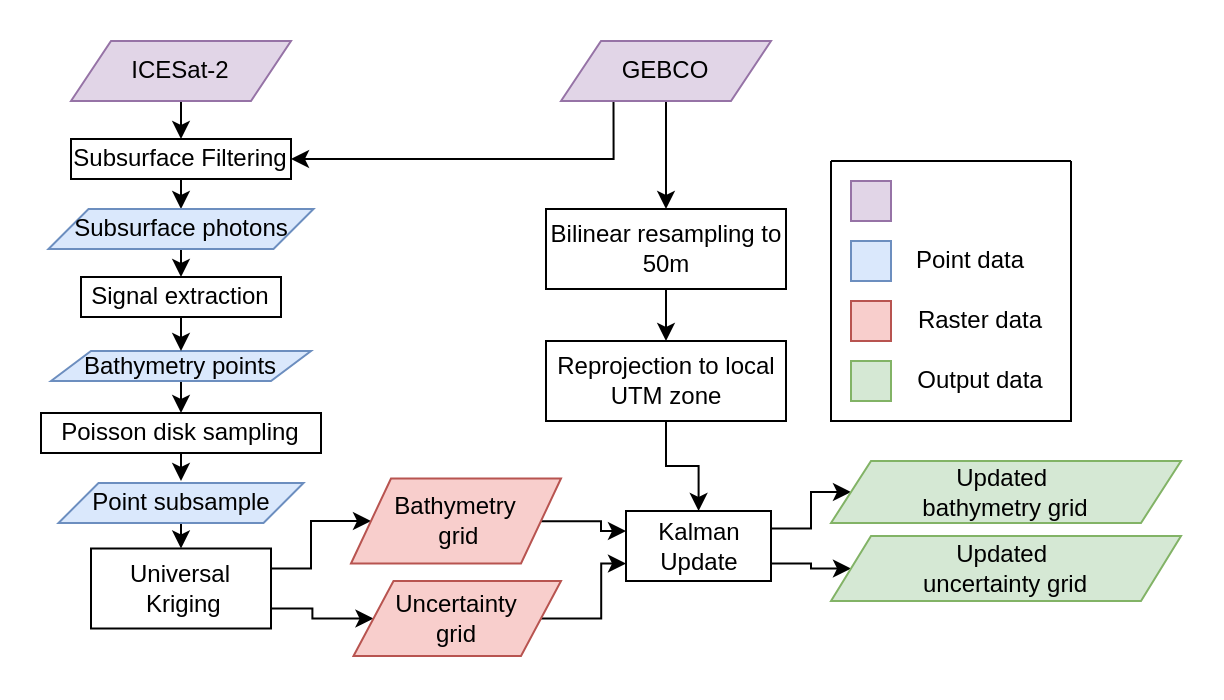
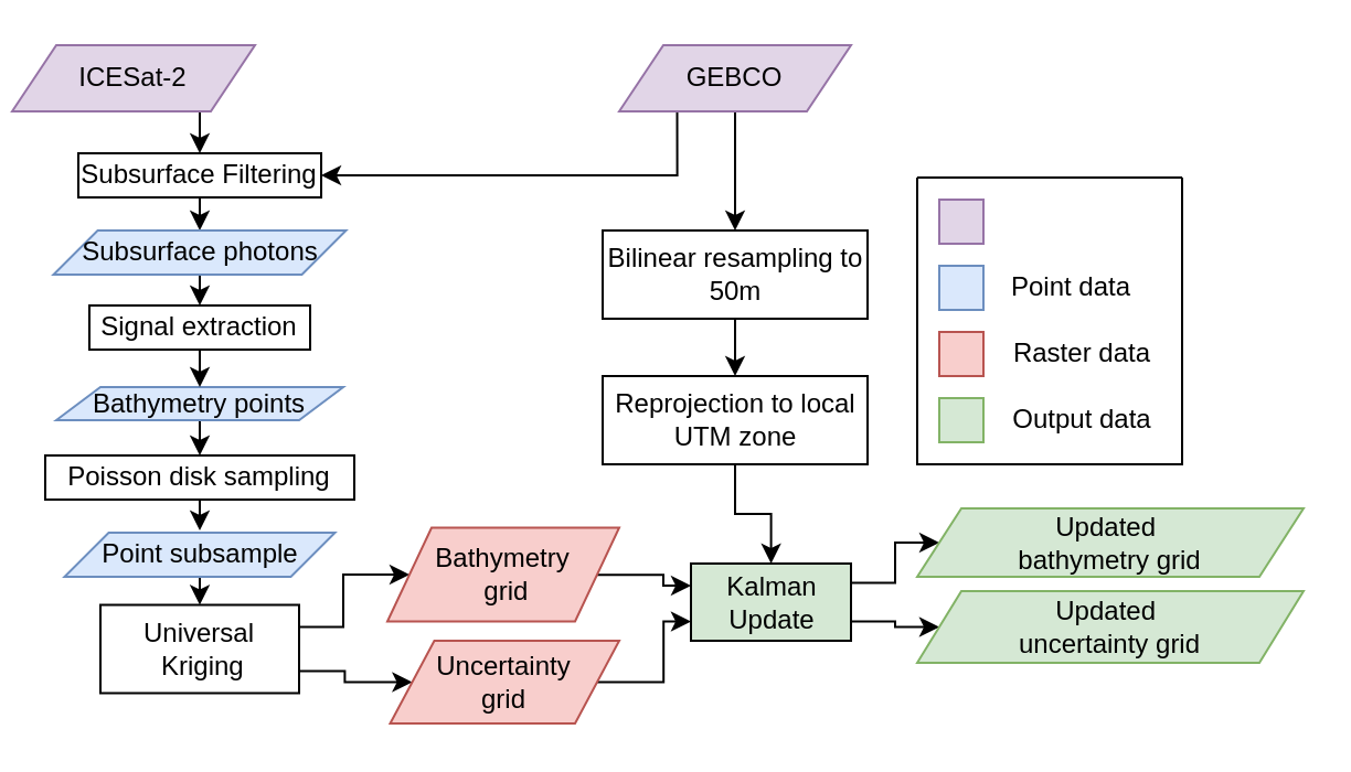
  <mxCell id="0" />
  <mxCell id="1" parent="0" />
  <mxCell id="2" value="" style="edgeStyle=orthogonalEdgeStyle;rounded=0;orthogonalLoop=1;jettySize=auto;html=1;" parent="1" source="4" target="19" edge="1"><mxGeometry relative="1" as="geometry" /></mxCell>
  <mxCell id="3" style="edgeStyle=orthogonalEdgeStyle;rounded=0;orthogonalLoop=1;jettySize=auto;html=1;exitX=0.25;exitY=1;exitDx=0;exitDy=0;entryX=1;entryY=0.5;entryDx=0;entryDy=0;" parent="1" source="4" target="10" edge="1"><mxGeometry relative="1" as="geometry" /></mxCell>
  <mxCell id="4" value="&lt;div&gt;GEBCO&lt;/div&gt;" style="shape=parallelogram;perimeter=parallelogramPerimeter;whiteSpace=wrap;html=1;fixedSize=1;fillColor=#e1d5e7;strokeColor=#9673a6;" parent="1" vertex="1"><mxGeometry x="280" y="20" width="105" height="30" as="geometry" /></mxCell>
  <mxCell id="5" style="edgeStyle=orthogonalEdgeStyle;rounded=0;orthogonalLoop=1;jettySize=auto;html=1;exitX=0.5;exitY=1;exitDx=0;exitDy=0;entryX=0.5;entryY=0;entryDx=0;entryDy=0;" edge="1" parent="1" source="6" target="10"><mxGeometry relative="1" as="geometry" /></mxCell>
- <mxCell id="6" value="ICESat-2" style="shape=parallelogram;perimeter=parallelogramPerimeter;whiteSpace=wrap;html=1;fixedSize=1;fillColor=#e1d5e7;strokeColor=#9673a6;" parent="1" vertex="1"><mxGeometry x="35" y="20" width="110" height="30" as="geometry" /></mxCell>
+ <mxCell id="6" value="ICESat-2" style="shape=parallelogram;perimeter=parallelogramPerimeter;whiteSpace=wrap;html=1;fixedSize=1;fillColor=#e1d5e7;strokeColor=#9673a6;" parent="1" vertex="1"><mxGeometry x="5" y="20" width="110" height="30" as="geometry" /></mxCell>
  <mxCell id="7" style="edgeStyle=orthogonalEdgeStyle;rounded=0;orthogonalLoop=1;jettySize=auto;html=1;exitX=0.5;exitY=1;exitDx=0;exitDy=0;entryX=0.5;entryY=0;entryDx=0;entryDy=0;" edge="1" parent="1" source="8" target="30"><mxGeometry relative="1" as="geometry" /></mxCell>
  <mxCell id="8" value="&lt;div&gt;Bathymetry&amp;nbsp;&lt;span style=&quot;background-color: initial;&quot;&gt;points&lt;/span&gt;&lt;/div&gt;" style="shape=parallelogram;perimeter=parallelogramPerimeter;whiteSpace=wrap;html=1;fixedSize=1;fillColor=#dae8fc;strokeColor=#6c8ebf;" parent="1" vertex="1"><mxGeometry x="25" y="175" width="130" height="15" as="geometry" /></mxCell>
  <mxCell id="9" style="edgeStyle=orthogonalEdgeStyle;rounded=0;orthogonalLoop=1;jettySize=auto;html=1;exitX=0.5;exitY=1;exitDx=0;exitDy=0;entryX=0.5;entryY=0;entryDx=0;entryDy=0;" edge="1" parent="1" source="10" target="40"><mxGeometry relative="1" as="geometry" /></mxCell>
  <mxCell id="10" value="Subsurface Filtering" style="whiteSpace=wrap;html=1;" parent="1" vertex="1"><mxGeometry x="35" y="69" width="110" height="20" as="geometry" /></mxCell>
  <mxCell id="11" style="edgeStyle=orthogonalEdgeStyle;rounded=0;orthogonalLoop=1;jettySize=auto;html=1;exitX=0.5;exitY=1;exitDx=0;exitDy=0;entryX=0.5;entryY=0;entryDx=0;entryDy=0;" edge="1" parent="1" source="12" target="8"><mxGeometry relative="1" as="geometry" /></mxCell>
  <mxCell id="12" value="Signal extraction" style="whiteSpace=wrap;html=1;rounded=0;" parent="1" vertex="1"><mxGeometry x="40" y="138" width="100" height="20" as="geometry" /></mxCell>
  <mxCell id="13" style="edgeStyle=orthogonalEdgeStyle;rounded=0;orthogonalLoop=1;jettySize=auto;html=1;exitX=1;exitY=0.25;exitDx=0;exitDy=0;entryX=0;entryY=0.5;entryDx=0;entryDy=0;" parent="1" source="15" target="17" edge="1"><mxGeometry relative="1" as="geometry" /></mxCell>
  <mxCell id="14" style="edgeStyle=orthogonalEdgeStyle;rounded=0;orthogonalLoop=1;jettySize=auto;html=1;exitX=1;exitY=0.75;exitDx=0;exitDy=0;entryX=0;entryY=0.5;entryDx=0;entryDy=0;" parent="1" source="15" target="16" edge="1"><mxGeometry relative="1" as="geometry" /></mxCell>
- <mxCell id="15" value="&lt;div&gt;Kalman &lt;br&gt;&lt;/div&gt;&lt;div&gt;Update&lt;/div&gt;" style="rounded=0;whiteSpace=wrap;html=1;" parent="1" vertex="1"><mxGeometry x="312.5" y="255" width="72.5" height="35" as="geometry" /></mxCell>
+ <mxCell id="15" value="&lt;div&gt;Kalman &lt;br&gt;&lt;/div&gt;&lt;div&gt;Update&lt;/div&gt;" style="rounded=0;whiteSpace=wrap;html=1;fillColor=#d5e8d4;" parent="1" vertex="1"><mxGeometry x="312.5" y="255" width="72.5" height="35" as="geometry" /></mxCell>
  <mxCell id="16" value="&lt;div&gt;Updated&amp;nbsp;&lt;/div&gt;&lt;div&gt;&lt;span style=&quot;background-color: initial;&quot;&gt;uncertainty&amp;nbsp;&lt;/span&gt;&lt;span style=&quot;background-color: initial;&quot;&gt;grid&lt;/span&gt;&lt;/div&gt;" style="shape=parallelogram;perimeter=parallelogramPerimeter;whiteSpace=wrap;html=1;fixedSize=1;fillColor=#d5e8d4;strokeColor=#82b366;" parent="1" vertex="1"><mxGeometry x="415" y="267.5" width="175" height="32.5" as="geometry" /></mxCell>
  <mxCell id="17" value="Updated&amp;nbsp;&lt;br&gt;&lt;span style=&quot;background-color: initial;&quot;&gt;bathymetry&lt;/span&gt;&lt;span style=&quot;background-color: initial;&quot;&gt;&amp;nbsp;grid&lt;/span&gt;&lt;span style=&quot;background-color: initial;&quot;&gt;&lt;br&gt;&lt;/span&gt;" style="shape=parallelogram;perimeter=parallelogramPerimeter;whiteSpace=wrap;html=1;fixedSize=1;fillColor=#d5e8d4;strokeColor=#82b366;" parent="1" vertex="1"><mxGeometry x="415" y="230" width="175" height="31" as="geometry" /></mxCell>
  <mxCell id="18" value="" style="edgeStyle=orthogonalEdgeStyle;rounded=0;orthogonalLoop=1;jettySize=auto;html=1;" parent="1" source="19" target="21" edge="1"><mxGeometry relative="1" as="geometry" /></mxCell>
  <mxCell id="19" value="Bilinear resampling to 50m" style="whiteSpace=wrap;html=1;" parent="1" vertex="1"><mxGeometry x="272.5" y="104" width="120" height="40" as="geometry" /></mxCell>
  <mxCell id="20" value="" style="edgeStyle=orthogonalEdgeStyle;rounded=0;orthogonalLoop=1;jettySize=auto;html=1;" parent="1" source="21" target="15" edge="1"><mxGeometry relative="1" as="geometry" /></mxCell>
  <mxCell id="21" value="Reprojection to local UTM zone" style="whiteSpace=wrap;html=1;" parent="1" vertex="1"><mxGeometry x="272.5" y="170" width="120" height="40" as="geometry" /></mxCell>
  <mxCell id="22" style="edgeStyle=orthogonalEdgeStyle;rounded=0;orthogonalLoop=1;jettySize=auto;html=1;entryX=0;entryY=0.75;entryDx=0;entryDy=0;" parent="1" source="28" target="15" edge="1"><mxGeometry relative="1" as="geometry" /></mxCell>
  <mxCell id="23" style="edgeStyle=orthogonalEdgeStyle;rounded=0;orthogonalLoop=1;jettySize=auto;html=1;entryX=0;entryY=0.286;entryDx=0;entryDy=0;entryPerimeter=0;" parent="1" source="27" target="15" edge="1"><mxGeometry relative="1" as="geometry" /></mxCell>
  <mxCell id="24" style="edgeStyle=orthogonalEdgeStyle;rounded=0;orthogonalLoop=1;jettySize=auto;html=1;exitX=1;exitY=0.25;exitDx=0;exitDy=0;entryX=0;entryY=0.5;entryDx=0;entryDy=0;" edge="1" parent="1" source="26" target="27"><mxGeometry relative="1" as="geometry" /></mxCell>
  <mxCell id="25" style="edgeStyle=orthogonalEdgeStyle;rounded=0;orthogonalLoop=1;jettySize=auto;html=1;exitX=1;exitY=0.75;exitDx=0;exitDy=0;" edge="1" parent="1" source="26" target="28"><mxGeometry relative="1" as="geometry" /></mxCell>
  <mxCell id="26" value="&lt;div&gt;Universal&lt;/div&gt;&lt;div&gt;&amp;nbsp;Kriging&lt;/div&gt;" style="rounded=0;whiteSpace=wrap;html=1;" parent="1" vertex="1"><mxGeometry x="45" y="273.75" width="90" height="40" as="geometry" /></mxCell>
  <mxCell id="27" value="&lt;div&gt;Bathymetry&lt;/div&gt;&lt;div&gt;&amp;nbsp;grid&lt;/div&gt;" style="shape=parallelogram;perimeter=parallelogramPerimeter;whiteSpace=wrap;html=1;fixedSize=1;fillColor=#f8cecc;strokeColor=#b85450;" parent="1" vertex="1"><mxGeometry x="175" y="238.75" width="105" height="42.5" as="geometry" /></mxCell>
  <mxCell id="28" value="&lt;div&gt;Uncertainty &lt;br&gt;&lt;/div&gt;&lt;div&gt;grid&lt;/div&gt;" style="shape=parallelogram;perimeter=parallelogramPerimeter;whiteSpace=wrap;html=1;fixedSize=1;fillColor=#f8cecc;strokeColor=#b85450;" parent="1" vertex="1"><mxGeometry x="176.25" y="290" width="103.75" height="37.5" as="geometry" /></mxCell>
  <mxCell id="29" style="edgeStyle=orthogonalEdgeStyle;rounded=0;orthogonalLoop=1;jettySize=auto;html=1;exitX=0.5;exitY=1;exitDx=0;exitDy=0;" edge="1" parent="1" source="30"><mxGeometry relative="1" as="geometry"><mxPoint x="90" y="240" as="targetPoint" /></mxGeometry></mxCell>
  <mxCell id="30" value="&lt;div&gt;Poisson&amp;nbsp;&lt;span style=&quot;background-color: initial;&quot;&gt;disk sampling&lt;/span&gt;&lt;/div&gt;" style="whiteSpace=wrap;html=1;" parent="1" vertex="1"><mxGeometry x="20" y="206" width="140" height="20" as="geometry" /></mxCell>
  <mxCell id="31" value="" style="rounded=0;whiteSpace=wrap;html=1;fillColor=#e1d5e7;strokeColor=#9673a6;" parent="1" vertex="1"><mxGeometry x="425" y="90" width="20" height="20" as="geometry" /></mxCell>
  <mxCell id="32" value="" style="rounded=0;whiteSpace=wrap;html=1;fillColor=#dae8fc;strokeColor=#6c8ebf;" parent="1" vertex="1"><mxGeometry x="425" y="120" width="20" height="20" as="geometry" /></mxCell>
  <mxCell id="33" value="" style="rounded=0;whiteSpace=wrap;html=1;fillColor=#f8cecc;strokeColor=#b85450;" parent="1" vertex="1"><mxGeometry x="425" y="150" width="20" height="20" as="geometry" /></mxCell>
  <mxCell id="34" value="" style="rounded=0;whiteSpace=wrap;html=1;fillColor=#d5e8d4;strokeColor=#82b366;" parent="1" vertex="1"><mxGeometry x="425" y="180" width="20" height="20" as="geometry" /></mxCell>
  <mxCell id="35" value="Point data" style="text;html=1;strokeColor=none;fillColor=none;align=center;verticalAlign=middle;whiteSpace=wrap;rounded=0;" parent="1" vertex="1"><mxGeometry x="455" y="120" width="60" height="20" as="geometry" /></mxCell>
  <mxCell id="36" value="Raster data" style="text;html=1;strokeColor=none;fillColor=none;align=center;verticalAlign=middle;whiteSpace=wrap;rounded=0;" parent="1" vertex="1"><mxGeometry x="455" y="150" width="70" height="20" as="geometry" /></mxCell>
  <mxCell id="37" value="Output data" style="text;html=1;strokeColor=none;fillColor=none;align=center;verticalAlign=middle;whiteSpace=wrap;rounded=0;" parent="1" vertex="1"><mxGeometry x="455" y="180" width="70" height="20" as="geometry" /></mxCell>
  <mxCell id="38" value="" style="swimlane;startSize=0;rounded=0;" parent="1" vertex="1"><mxGeometry x="415" y="80" width="120" height="130" as="geometry" /></mxCell>
  <mxCell id="39" style="edgeStyle=orthogonalEdgeStyle;rounded=0;orthogonalLoop=1;jettySize=auto;html=1;exitX=0.5;exitY=1;exitDx=0;exitDy=0;entryX=0.5;entryY=0;entryDx=0;entryDy=0;" edge="1" parent="1" source="40" target="12"><mxGeometry relative="1" as="geometry" /></mxCell>
  <mxCell id="40" value="&lt;div&gt;Subsurface&lt;span style=&quot;background-color: initial;&quot;&gt;&amp;nbsp;photons&lt;/span&gt;&lt;/div&gt;" style="shape=parallelogram;perimeter=parallelogramPerimeter;whiteSpace=wrap;html=1;fixedSize=1;fillColor=#dae8fc;strokeColor=#6c8ebf;" vertex="1" parent="1"><mxGeometry x="23.75" y="104" width="132.5" height="20" as="geometry" /></mxCell>
  <mxCell id="41" style="edgeStyle=orthogonalEdgeStyle;rounded=0;orthogonalLoop=1;jettySize=auto;html=1;exitX=0.5;exitY=1;exitDx=0;exitDy=0;entryX=0.5;entryY=0;entryDx=0;entryDy=0;" edge="1" parent="1" source="42" target="26"><mxGeometry relative="1" as="geometry" /></mxCell>
  <mxCell id="42" value="&lt;div&gt;Point&amp;nbsp;&lt;span style=&quot;background-color: initial;&quot;&gt;subsample&lt;/span&gt;&lt;/div&gt;" style="shape=parallelogram;perimeter=parallelogramPerimeter;whiteSpace=wrap;html=1;fixedSize=1;rounded=0;fillColor=#dae8fc;strokeColor=#6c8ebf;" vertex="1" parent="1"><mxGeometry x="28.75" y="241" width="122.5" height="20" as="geometry" /></mxCell>
